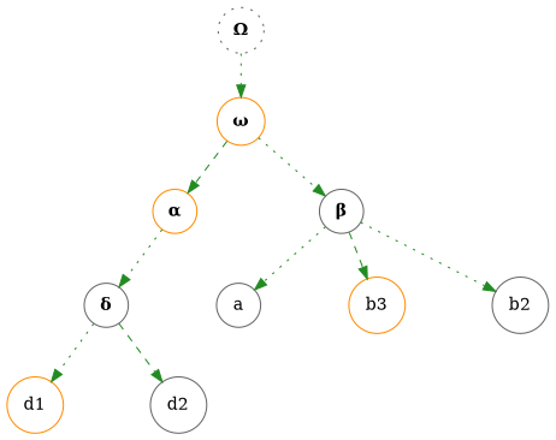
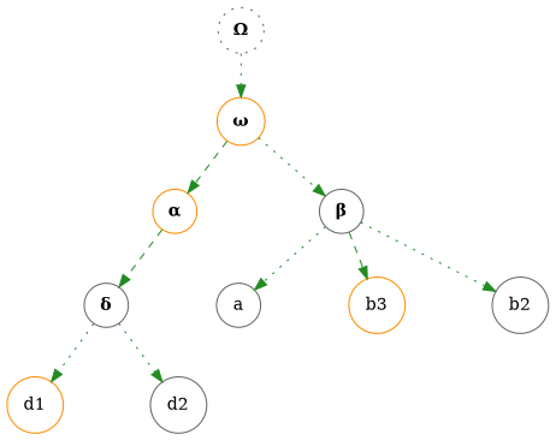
  digraph {
    nodesep=1
    ranksep=0.5
    node [color=gray40 shape=circle style=solid]
    edge [color=forestgreen style=dotted]
    n1 [fontname="times-bold" label="Ω" style=dotted]
    n2 [color=darkorange fontname="times-bold" label="ω"]
    n3 [color=darkorange fontname="times-bold" label="α"]
    n4 [fontname="times-bold" label="β"]
    n5 [fontname="times-bold" label="δ"]
    n6 [label=a]
    n7 [color=darkorange label=b3]
    n8 [label=b2]
    n9 [color=darkorange label=d1]
    n10 [label=d2]
    n1 -> n2
    n2 -> n3 [style=dashed]
    n2 -> n4
-   n3 -> n5
+   n3 -> n5 [style=dashed]
    n4 -> n6
    n4 -> n7 [style=dashed]
    n4 -> n8
    n5 -> n9
-   n5 -> n10 [style=dashed]
+   n5 -> n10
  }
